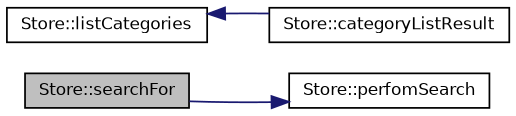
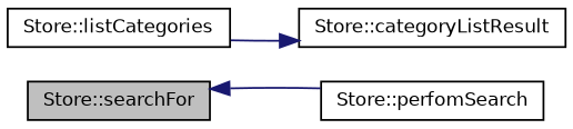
  digraph {
    rankdir=LR
    node [color=black fillcolor=white fontname=Helvetica fontsize=10 shape=record style=filled]
    edge [color=midnightblue fontname=Helvetica fontsize=10 labelfontname=Helvetica labelfontsize=10 style=solid]
    n1 [fillcolor=grey75 fontcolor=black height=0.2 label="Store::searchFor" width=0.4]
    n2 [height=0.2 label="Store::perfomSearch" width=0.4]
    n3 [height=0.2 label="Store::listCategories" width=0.4]
    n4 [height=0.2 label="Store::categoryListResult" width=0.4]
-   n1 -> n2
-   n4 -> n3
+   n2 -> n1
+   n3 -> n4
  }
